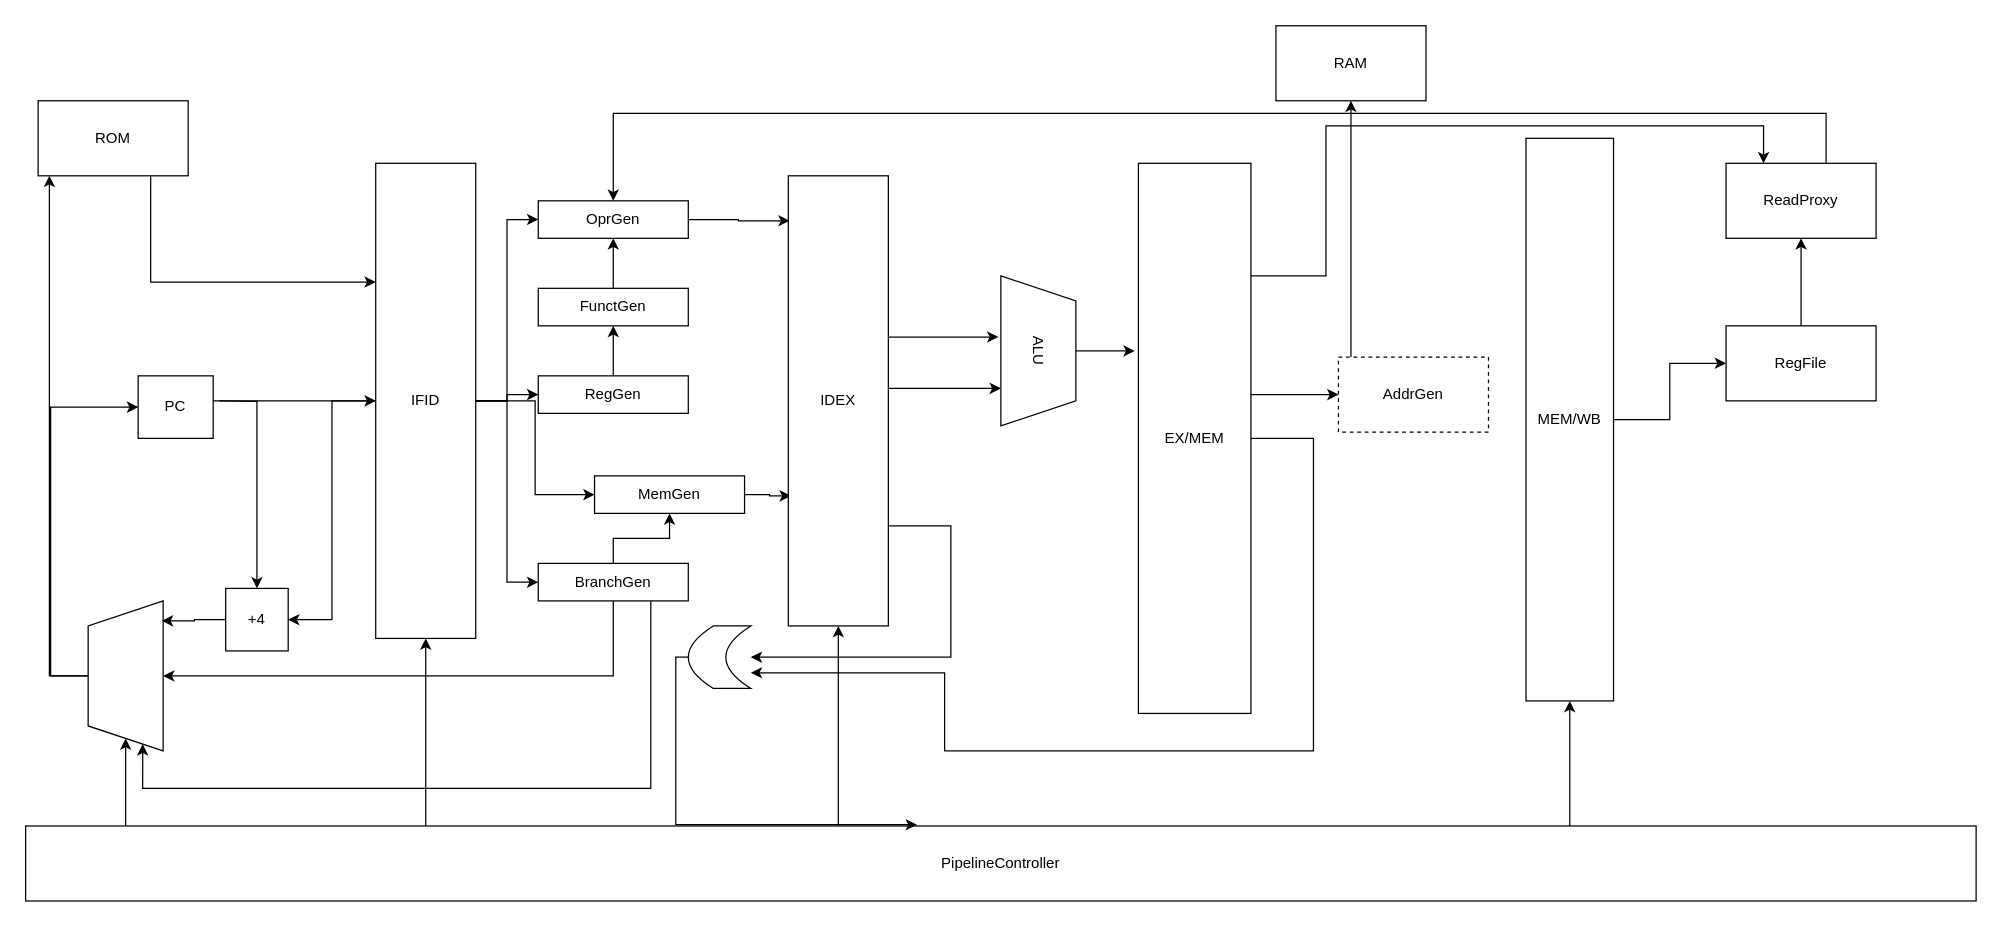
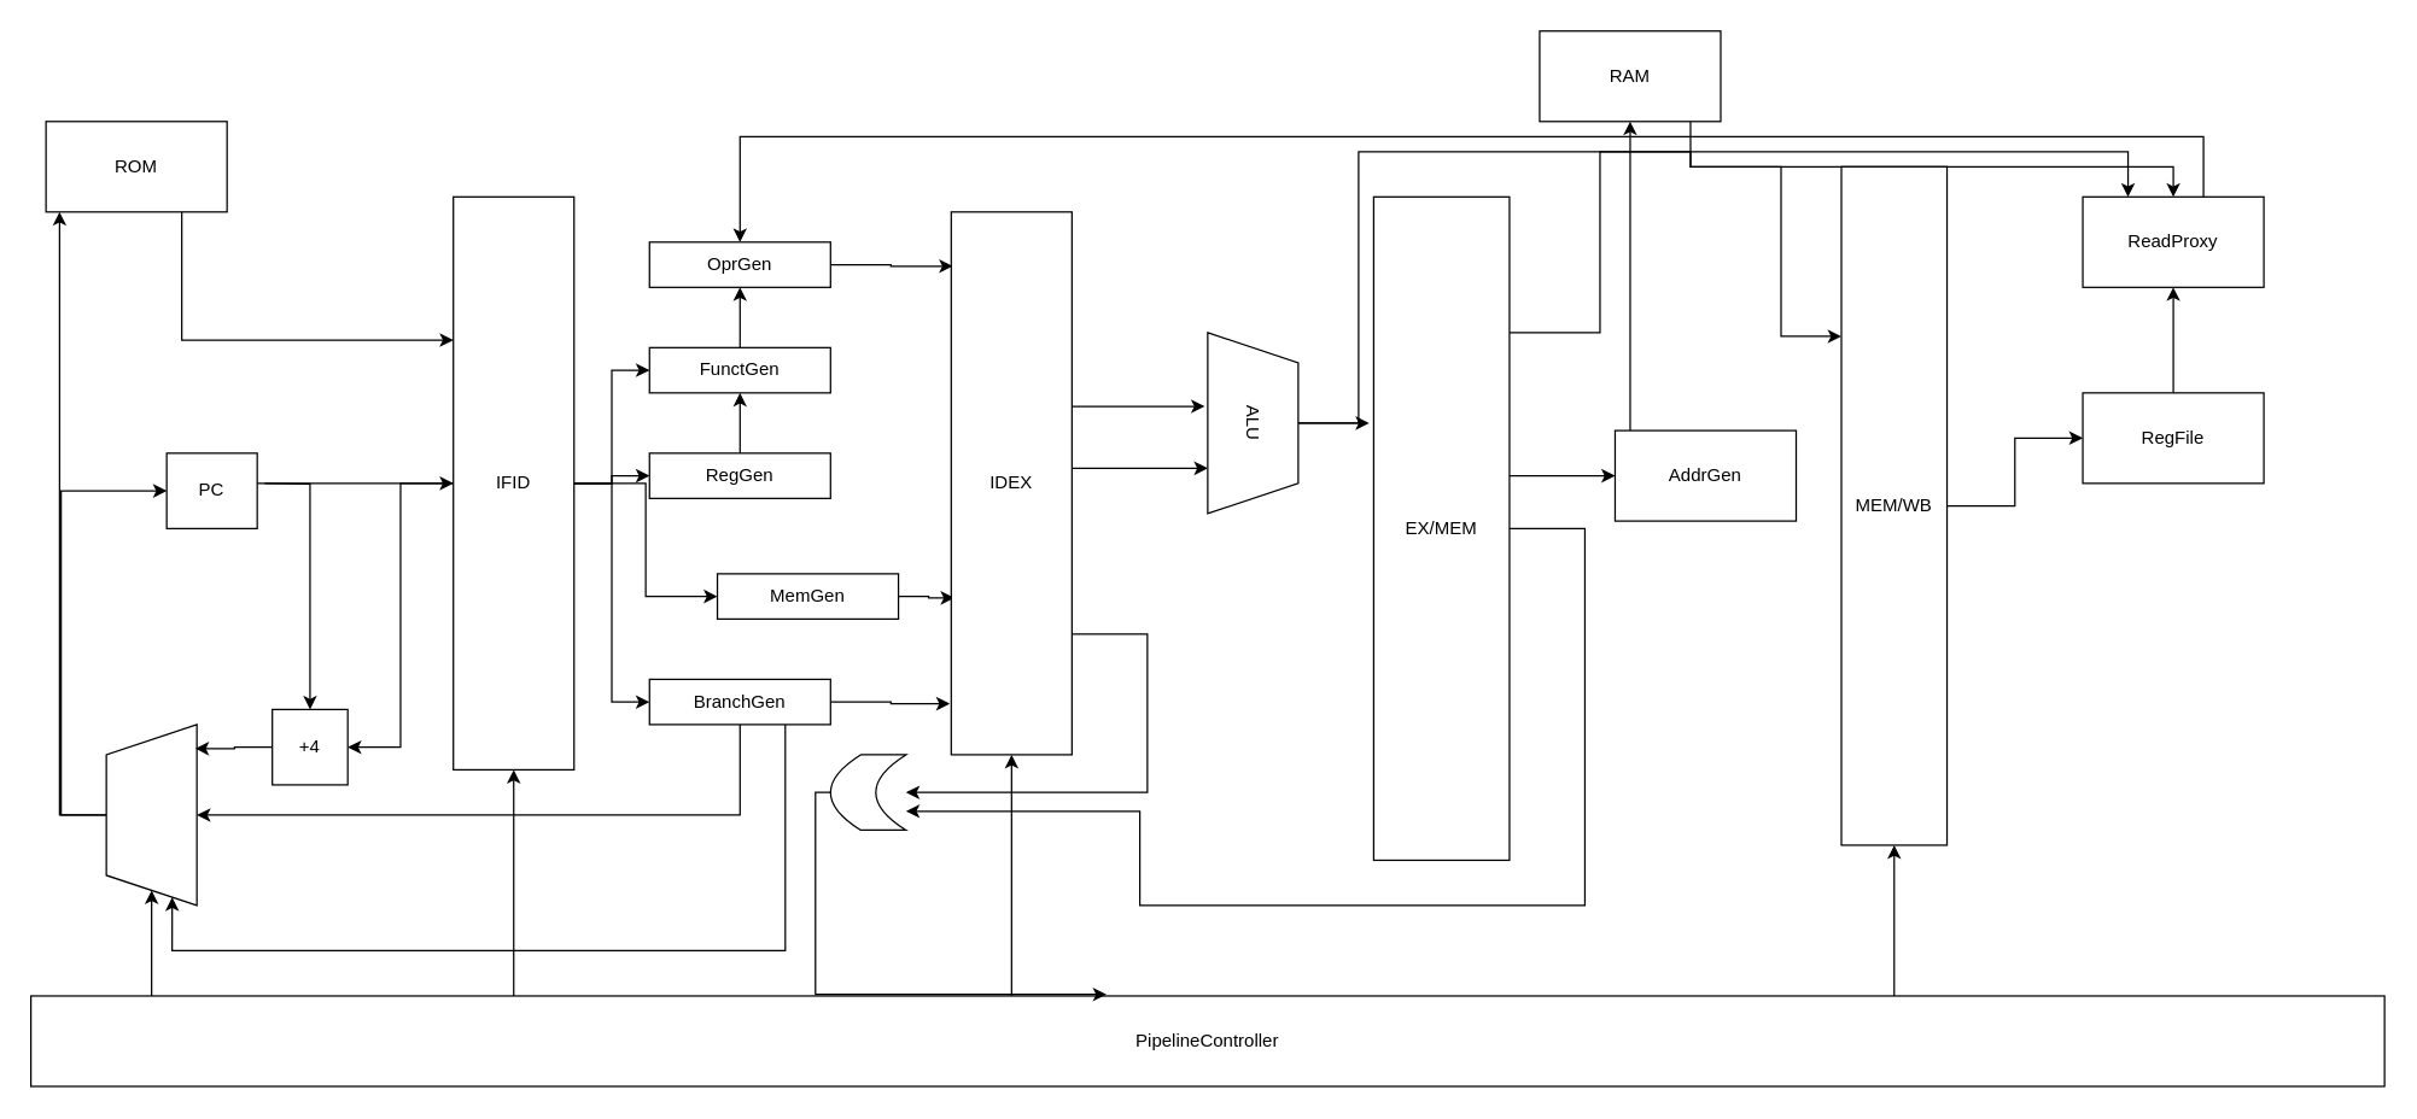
  <mxCell id="0" />
  <mxCell id="1" parent="0" />
  <mxCell id="2" style="edgeStyle=orthogonalEdgeStyle;rounded=0;orthogonalLoop=1;jettySize=auto;html=1;entryX=0;entryY=0.25;entryDx=0;entryDy=0;exitX=0.75;exitY=1;exitDx=0;exitDy=0;" edge="1" parent="1" source="3" target="15"><mxGeometry relative="1" as="geometry" /></mxCell>
  <mxCell id="3" value="ROM" style="rounded=0;whiteSpace=wrap;html=1;" vertex="1" parent="1"><mxGeometry x="30" y="80" width="120" height="60" as="geometry" /></mxCell>
  <mxCell id="4" style="edgeStyle=orthogonalEdgeStyle;rounded=0;orthogonalLoop=1;jettySize=auto;html=1;exitX=0.5;exitY=0;exitDx=0;exitDy=0;entryX=0.075;entryY=1;entryDx=0;entryDy=0;entryPerimeter=0;" edge="1" parent="1" source="6" target="3"><mxGeometry relative="1" as="geometry"><mxPoint x="40" y="170" as="targetPoint" /></mxGeometry></mxCell>
  <mxCell id="5" style="edgeStyle=orthogonalEdgeStyle;rounded=0;orthogonalLoop=1;jettySize=auto;html=1;entryX=0;entryY=0.5;entryDx=0;entryDy=0;exitX=0.5;exitY=0;exitDx=0;exitDy=0;" edge="1" parent="1" source="6" target="9"><mxGeometry relative="1" as="geometry"><Array as="points"><mxPoint x="40" y="540" /><mxPoint x="40" y="325" /></Array></mxGeometry></mxCell>
  <mxCell id="6" value="" style="shape=trapezoid;perimeter=trapezoidPerimeter;whiteSpace=wrap;html=1;fixedSize=1;rotation=-90;" vertex="1" parent="1"><mxGeometry x="40" y="510" width="120" height="60" as="geometry" /></mxCell>
  <mxCell id="7" style="edgeStyle=orthogonalEdgeStyle;rounded=0;orthogonalLoop=1;jettySize=auto;html=1;entryX=0;entryY=0.5;entryDx=0;entryDy=0;" edge="1" parent="1" source="9" target="15"><mxGeometry relative="1" as="geometry"><Array as="points"><mxPoint x="210" y="320" /><mxPoint x="210" y="320" /></Array></mxGeometry></mxCell>
  <mxCell id="8" style="edgeStyle=orthogonalEdgeStyle;rounded=0;orthogonalLoop=1;jettySize=auto;html=1;entryX=0.5;entryY=0;entryDx=0;entryDy=0;" edge="1" parent="1" target="17"><mxGeometry relative="1" as="geometry"><mxPoint x="175" y="320" as="sourcePoint" /></mxGeometry></mxCell>
  <mxCell id="9" value="PC" style="rounded=0;whiteSpace=wrap;html=1;" vertex="1" parent="1"><mxGeometry x="110" y="300" width="60" height="50" as="geometry" /></mxCell>
- <mxCell id="10" style="edgeStyle=orthogonalEdgeStyle;rounded=0;orthogonalLoop=1;jettySize=auto;html=1;entryX=0;entryY=0.5;entryDx=0;entryDy=0;" edge="1" parent="1" source="15" target="24"><mxGeometry relative="1" as="geometry" /></mxCell>
+ <mxCell id="10" style="edgeStyle=orthogonalEdgeStyle;rounded=0;orthogonalLoop=1;jettySize=auto;html=1;" edge="1" parent="1" source="15" target="26"><mxGeometry relative="1" as="geometry" /></mxCell>
  <mxCell id="11" style="edgeStyle=orthogonalEdgeStyle;rounded=0;orthogonalLoop=1;jettySize=auto;html=1;" edge="1" parent="1" source="15" target="17"><mxGeometry relative="1" as="geometry" /></mxCell>
  <mxCell id="12" style="edgeStyle=orthogonalEdgeStyle;rounded=0;orthogonalLoop=1;jettySize=auto;html=1;entryX=0;entryY=0.5;entryDx=0;entryDy=0;" edge="1" parent="1" source="15" target="28"><mxGeometry relative="1" as="geometry" /></mxCell>
  <mxCell id="13" style="edgeStyle=orthogonalEdgeStyle;rounded=0;orthogonalLoop=1;jettySize=auto;html=1;entryX=0;entryY=0.5;entryDx=0;entryDy=0;" edge="1" parent="1" source="15" target="30"><mxGeometry relative="1" as="geometry" /></mxCell>
  <mxCell id="14" style="edgeStyle=orthogonalEdgeStyle;rounded=0;orthogonalLoop=1;jettySize=auto;html=1;entryX=0;entryY=0.5;entryDx=0;entryDy=0;" edge="1" parent="1" source="15" target="34"><mxGeometry relative="1" as="geometry" /></mxCell>
  <mxCell id="15" value="IFID" style="rounded=0;whiteSpace=wrap;html=1;" vertex="1" parent="1"><mxGeometry x="300" y="130" width="80" height="380" as="geometry" /></mxCell>
  <mxCell id="16" style="edgeStyle=orthogonalEdgeStyle;rounded=0;orthogonalLoop=1;jettySize=auto;html=1;entryX=0.867;entryY=0.983;entryDx=0;entryDy=0;entryPerimeter=0;" edge="1" parent="1" source="17" target="6"><mxGeometry relative="1" as="geometry" /></mxCell>
  <mxCell id="17" value="+4" style="rounded=0;whiteSpace=wrap;html=1;" vertex="1" parent="1"><mxGeometry x="180" y="470" width="50" height="50" as="geometry" /></mxCell>
  <mxCell id="18" style="edgeStyle=orthogonalEdgeStyle;rounded=0;orthogonalLoop=1;jettySize=auto;html=1;entryX=0;entryY=0.5;entryDx=0;entryDy=0;" edge="1" parent="1" source="22" target="6"><mxGeometry relative="1" as="geometry"><Array as="points"><mxPoint x="100" y="650" /><mxPoint x="100" y="650" /></Array></mxGeometry></mxCell>
  <mxCell id="19" style="edgeStyle=orthogonalEdgeStyle;rounded=0;orthogonalLoop=1;jettySize=auto;html=1;entryX=0.5;entryY=1;entryDx=0;entryDy=0;" edge="1" parent="1" source="22" target="15"><mxGeometry relative="1" as="geometry"><Array as="points"><mxPoint x="340" y="610" /><mxPoint x="340" y="610" /></Array></mxGeometry></mxCell>
  <mxCell id="20" style="edgeStyle=orthogonalEdgeStyle;rounded=0;orthogonalLoop=1;jettySize=auto;html=1;entryX=0.5;entryY=1;entryDx=0;entryDy=0;" edge="1" parent="1" source="22" target="38"><mxGeometry relative="1" as="geometry"><Array as="points"><mxPoint x="670" y="610" /><mxPoint x="670" y="610" /></Array></mxGeometry></mxCell>
  <mxCell id="21" style="edgeStyle=orthogonalEdgeStyle;rounded=0;orthogonalLoop=1;jettySize=auto;html=1;entryX=0.5;entryY=1;entryDx=0;entryDy=0;" edge="1" parent="1" source="22" target="53"><mxGeometry relative="1" as="geometry"><Array as="points"><mxPoint x="1255" y="630" /><mxPoint x="1255" y="630" /></Array></mxGeometry></mxCell>
  <mxCell id="22" value="PipelineController" style="rounded=0;whiteSpace=wrap;html=1;" vertex="1" parent="1"><mxGeometry x="20" y="660" width="1560" height="60" as="geometry" /></mxCell>
  <mxCell id="23" style="edgeStyle=orthogonalEdgeStyle;rounded=0;orthogonalLoop=1;jettySize=auto;html=1;entryX=0.013;entryY=0.1;entryDx=0;entryDy=0;entryPerimeter=0;" edge="1" parent="1" source="24" target="38"><mxGeometry relative="1" as="geometry" /></mxCell>
  <mxCell id="24" value="OprGen" style="rounded=0;whiteSpace=wrap;html=1;" vertex="1" parent="1"><mxGeometry x="430" y="160" width="120" height="30" as="geometry" /></mxCell>
  <mxCell id="25" style="edgeStyle=orthogonalEdgeStyle;rounded=0;orthogonalLoop=1;jettySize=auto;html=1;" edge="1" parent="1" source="26" target="24"><mxGeometry relative="1" as="geometry" /></mxCell>
  <mxCell id="26" value="FunctGen" style="rounded=0;whiteSpace=wrap;html=1;" vertex="1" parent="1"><mxGeometry x="430" y="230" width="120" height="30" as="geometry" /></mxCell>
  <mxCell id="27" style="edgeStyle=orthogonalEdgeStyle;rounded=0;orthogonalLoop=1;jettySize=auto;html=1;" edge="1" parent="1" source="28" target="26"><mxGeometry relative="1" as="geometry" /></mxCell>
  <mxCell id="28" value="RegGen" style="rounded=0;whiteSpace=wrap;html=1;" vertex="1" parent="1"><mxGeometry x="430" y="300" width="120" height="30" as="geometry" /></mxCell>
  <mxCell id="29" style="edgeStyle=orthogonalEdgeStyle;rounded=0;orthogonalLoop=1;jettySize=auto;html=1;entryX=0.025;entryY=0.711;entryDx=0;entryDy=0;entryPerimeter=0;" edge="1" parent="1" source="30" target="38"><mxGeometry relative="1" as="geometry" /></mxCell>
  <mxCell id="30" value="MemGen" style="rounded=0;whiteSpace=wrap;html=1;" vertex="1" parent="1"><mxGeometry x="475" y="380" width="120" height="30" as="geometry" /></mxCell>
  <mxCell id="31" style="edgeStyle=orthogonalEdgeStyle;rounded=0;orthogonalLoop=1;jettySize=auto;html=1;entryX=0.5;entryY=1;entryDx=0;entryDy=0;exitX=0.5;exitY=1;exitDx=0;exitDy=0;" edge="1" parent="1" source="34" target="6"><mxGeometry relative="1" as="geometry" /></mxCell>
  <mxCell id="32" style="edgeStyle=orthogonalEdgeStyle;rounded=0;orthogonalLoop=1;jettySize=auto;html=1;entryX=0;entryY=0.75;entryDx=0;entryDy=0;exitX=0.75;exitY=1;exitDx=0;exitDy=0;" edge="1" parent="1" source="34" target="6"><mxGeometry relative="1" as="geometry"><Array as="points"><mxPoint x="520" y="630" /><mxPoint x="114" y="630" /></Array></mxGeometry></mxCell>
- <mxCell id="33" style="edgeStyle=orthogonalEdgeStyle;rounded=0;orthogonalLoop=1;jettySize=auto;html=1;" edge="1" parent="1" source="34" target="30"><mxGeometry relative="1" as="geometry" /></mxCell>
+ <mxCell id="33" style="edgeStyle=orthogonalEdgeStyle;rounded=0;orthogonalLoop=1;jettySize=auto;html=1;entryX=-0.012;entryY=0.906;entryDx=0;entryDy=0;entryPerimeter=0;" edge="1" parent="1" source="34" target="38"><mxGeometry relative="1" as="geometry" /></mxCell>
  <mxCell id="34" value="BranchGen" style="rounded=0;whiteSpace=wrap;html=1;" vertex="1" parent="1"><mxGeometry x="430" y="450" width="120" height="30" as="geometry" /></mxCell>
  <mxCell id="35" style="edgeStyle=orthogonalEdgeStyle;rounded=0;orthogonalLoop=1;jettySize=auto;html=1;" edge="1" parent="1" source="38" target="40"><mxGeometry relative="1" as="geometry"><Array as="points"><mxPoint x="760" y="420" /><mxPoint x="760" y="525" /></Array></mxGeometry></mxCell>
  <mxCell id="36" style="edgeStyle=orthogonalEdgeStyle;rounded=0;orthogonalLoop=1;jettySize=auto;html=1;entryX=0.75;entryY=1;entryDx=0;entryDy=0;" edge="1" parent="1" source="38" target="43"><mxGeometry relative="1" as="geometry"><Array as="points"><mxPoint x="740" y="310" /><mxPoint x="740" y="310" /></Array></mxGeometry></mxCell>
  <mxCell id="37" style="edgeStyle=orthogonalEdgeStyle;rounded=0;orthogonalLoop=1;jettySize=auto;html=1;entryX=0.408;entryY=1.033;entryDx=0;entryDy=0;entryPerimeter=0;" edge="1" parent="1" source="38" target="43"><mxGeometry relative="1" as="geometry"><Array as="points"><mxPoint x="730" y="269" /><mxPoint x="730" y="269" /></Array></mxGeometry></mxCell>
  <mxCell id="38" value="IDEX" style="rounded=0;whiteSpace=wrap;html=1;" vertex="1" parent="1"><mxGeometry x="630" y="140" width="80" height="360" as="geometry" /></mxCell>
  <mxCell id="39" style="edgeStyle=orthogonalEdgeStyle;rounded=0;orthogonalLoop=1;jettySize=auto;html=1;entryX=0.457;entryY=-0.017;entryDx=0;entryDy=0;entryPerimeter=0;" edge="1" parent="1" source="40" target="22"><mxGeometry relative="1" as="geometry"><Array as="points"><mxPoint x="540" y="525" /><mxPoint x="540" y="659" /></Array></mxGeometry></mxCell>
  <mxCell id="40" value="" style="shape=dataStorage;whiteSpace=wrap;html=1;fixedSize=1;" vertex="1" parent="1"><mxGeometry x="550" y="500" width="50" height="50" as="geometry" /></mxCell>
  <mxCell id="41" style="edgeStyle=orthogonalEdgeStyle;rounded=0;orthogonalLoop=1;jettySize=auto;html=1;entryX=-0.033;entryY=0.341;entryDx=0;entryDy=0;entryPerimeter=0;" edge="1" parent="1" source="43" target="47"><mxGeometry relative="1" as="geometry" /></mxCell>
+ <mxCell id="42" style="edgeStyle=orthogonalEdgeStyle;rounded=0;orthogonalLoop=1;jettySize=auto;html=1;entryX=0.5;entryY=0;entryDx=0;entryDy=0;" edge="1" parent="1" source="43" target="55"><mxGeometry relative="1" as="geometry"><Array as="points"><mxPoint x="900" y="280" /><mxPoint x="900" y="100" /><mxPoint x="1120" y="100" /><mxPoint x="1120" y="110" /><mxPoint x="1440" y="110" /></Array></mxGeometry></mxCell>
  <mxCell id="43" value="ALU" style="shape=trapezoid;perimeter=trapezoidPerimeter;whiteSpace=wrap;html=1;fixedSize=1;rotation=90;" vertex="1" parent="1"><mxGeometry x="770" y="250" width="120" height="60" as="geometry" /></mxCell>
  <mxCell id="44" style="edgeStyle=orthogonalEdgeStyle;rounded=0;orthogonalLoop=1;jettySize=auto;html=1;entryX=1;entryY=0.75;entryDx=0;entryDy=0;" edge="1" parent="1" source="47" target="40"><mxGeometry relative="1" as="geometry"><Array as="points"><mxPoint x="1050" y="350" /><mxPoint x="1050" y="600" /><mxPoint x="755" y="600" /><mxPoint x="755" y="538" /></Array></mxGeometry></mxCell>
  <mxCell id="45" style="edgeStyle=orthogonalEdgeStyle;rounded=0;orthogonalLoop=1;jettySize=auto;html=1;entryX=0;entryY=0.5;entryDx=0;entryDy=0;" edge="1" parent="1" source="47" target="51"><mxGeometry relative="1" as="geometry"><Array as="points"><mxPoint x="1020" y="315" /><mxPoint x="1020" y="315" /></Array></mxGeometry></mxCell>
  <mxCell id="46" style="edgeStyle=orthogonalEdgeStyle;rounded=0;orthogonalLoop=1;jettySize=auto;html=1;entryX=0.25;entryY=0;entryDx=0;entryDy=0;" edge="1" parent="1" source="47" target="55"><mxGeometry relative="1" as="geometry"><Array as="points"><mxPoint x="1060" y="220" /><mxPoint x="1060" y="100" /><mxPoint x="1410" y="100" /></Array></mxGeometry></mxCell>
  <mxCell id="47" value="EX/MEM" style="rounded=0;whiteSpace=wrap;html=1;" vertex="1" parent="1"><mxGeometry x="910" y="130" width="90" height="440" as="geometry" /></mxCell>
+ <mxCell id="48" style="edgeStyle=orthogonalEdgeStyle;rounded=0;orthogonalLoop=1;jettySize=auto;html=1;entryX=0;entryY=0.25;entryDx=0;entryDy=0;" edge="1" parent="1" source="49" target="53"><mxGeometry relative="1" as="geometry"><Array as="points"><mxPoint x="1120" y="110" /><mxPoint x="1180" y="110" /><mxPoint x="1180" y="223" /></Array></mxGeometry></mxCell>
  <mxCell id="49" value="RAM" style="rounded=0;whiteSpace=wrap;html=1;" vertex="1" parent="1"><mxGeometry x="1020" y="20" width="120" height="60" as="geometry" /></mxCell>
  <mxCell id="50" style="edgeStyle=orthogonalEdgeStyle;rounded=0;orthogonalLoop=1;jettySize=auto;html=1;entryX=0.5;entryY=1;entryDx=0;entryDy=0;" edge="1" parent="1" source="51" target="49"><mxGeometry relative="1" as="geometry"><Array as="points"><mxPoint x="1080" y="220" /><mxPoint x="1080" y="220" /></Array></mxGeometry></mxCell>
- <mxCell id="51" value="AddrGen" style="rounded=0;whiteSpace=wrap;html=1;dashed=1;" vertex="1" parent="1"><mxGeometry x="1070" y="285" width="120" height="60" as="geometry" /></mxCell>
+ <mxCell id="51" value="AddrGen" style="rounded=0;whiteSpace=wrap;html=1;" vertex="1" parent="1"><mxGeometry x="1070" y="285" width="120" height="60" as="geometry" /></mxCell>
  <mxCell id="52" style="edgeStyle=orthogonalEdgeStyle;rounded=0;orthogonalLoop=1;jettySize=auto;html=1;entryX=0;entryY=0.5;entryDx=0;entryDy=0;" edge="1" parent="1" source="53" target="57"><mxGeometry relative="1" as="geometry" /></mxCell>
  <mxCell id="53" value="MEM/WB" style="rounded=0;whiteSpace=wrap;html=1;" vertex="1" parent="1"><mxGeometry x="1220" y="110" width="70" height="450" as="geometry" /></mxCell>
  <mxCell id="54" style="edgeStyle=orthogonalEdgeStyle;rounded=0;orthogonalLoop=1;jettySize=auto;html=1;entryX=0.5;entryY=0;entryDx=0;entryDy=0;" edge="1" parent="1" source="55" target="24"><mxGeometry relative="1" as="geometry"><Array as="points"><mxPoint x="1460" y="90" /><mxPoint x="490" y="90" /></Array></mxGeometry></mxCell>
  <mxCell id="55" value="ReadProxy" style="rounded=0;whiteSpace=wrap;html=1;" vertex="1" parent="1"><mxGeometry x="1380" y="130" width="120" height="60" as="geometry" /></mxCell>
  <mxCell id="56" style="edgeStyle=orthogonalEdgeStyle;rounded=0;orthogonalLoop=1;jettySize=auto;html=1;entryX=0.5;entryY=1;entryDx=0;entryDy=0;" edge="1" parent="1" source="57" target="55"><mxGeometry relative="1" as="geometry" /></mxCell>
  <mxCell id="57" value="RegFile" style="rounded=0;whiteSpace=wrap;html=1;" vertex="1" parent="1"><mxGeometry x="1380" y="260" width="120" height="60" as="geometry" /></mxCell>
